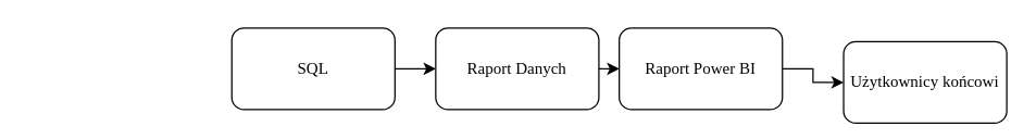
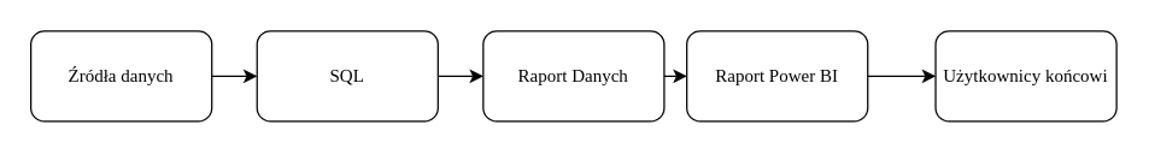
  <mxCell id="0" />
  <mxCell id="1" parent="0" />
+ <mxCell id="2" style="edgeStyle=orthogonalEdgeStyle;rounded=0;orthogonalLoop=1;jettySize=auto;html=1;exitX=1;exitY=0.5;exitDx=0;exitDy=0;entryX=0;entryY=0.5;entryDx=0;entryDy=0;" edge="1" parent="1" source="3" target="5"><mxGeometry relative="1" as="geometry" /></mxCell>
+ <mxCell id="3" value="&lt;font face=&quot;Verdana&quot;&gt;Źródła danych&lt;/font&gt;" style="rounded=1;whiteSpace=wrap;html=1;gradientColor=none;" vertex="1" parent="1"><mxGeometry x="20" y="20" width="120" height="60" as="geometry" /></mxCell>
  <mxCell id="4" style="edgeStyle=orthogonalEdgeStyle;rounded=0;orthogonalLoop=1;jettySize=auto;html=1;exitX=1;exitY=0.5;exitDx=0;exitDy=0;entryX=0;entryY=0.5;entryDx=0;entryDy=0;" edge="1" parent="1" source="5" target="7"><mxGeometry relative="1" as="geometry" /></mxCell>
  <mxCell id="5" value="&lt;font face=&quot;Verdana&quot;&gt;SQL&lt;/font&gt;" style="rounded=1;whiteSpace=wrap;html=1;gradientColor=none;" vertex="1" parent="1"><mxGeometry x="170" y="20" width="120" height="60" as="geometry" /></mxCell>
  <mxCell id="6" style="edgeStyle=orthogonalEdgeStyle;rounded=0;orthogonalLoop=1;jettySize=auto;html=1;exitX=1;exitY=0.5;exitDx=0;exitDy=0;entryX=0;entryY=0.5;entryDx=0;entryDy=0;" edge="1" parent="1" source="7" target="9"><mxGeometry relative="1" as="geometry" /></mxCell>
  <mxCell id="7" value="&lt;font face=&quot;Verdana&quot;&gt;Raport Danych&lt;/font&gt;" style="rounded=1;whiteSpace=wrap;html=1;gradientColor=none;" vertex="1" parent="1"><mxGeometry x="320" y="20" width="120" height="60" as="geometry" /></mxCell>
  <mxCell id="8" style="edgeStyle=orthogonalEdgeStyle;rounded=0;orthogonalLoop=1;jettySize=auto;html=1;exitX=1;exitY=0.5;exitDx=0;exitDy=0;entryX=0;entryY=0.5;entryDx=0;entryDy=0;" edge="1" parent="1" source="9" target="10"><mxGeometry relative="1" as="geometry" /></mxCell>
  <mxCell id="9" value="&lt;font face=&quot;Verdana&quot;&gt;Raport Power BI&lt;/font&gt;" style="rounded=1;whiteSpace=wrap;html=1;gradientColor=none;" vertex="1" parent="1"><mxGeometry x="455" y="20" width="120" height="60" as="geometry" /></mxCell>
- <mxCell id="10" value="&lt;font face=&quot;Verdana&quot;&gt;Użytkownicy końcowi&lt;/font&gt;" style="rounded=1;whiteSpace=wrap;html=1;gradientColor=none;" vertex="1" parent="1"><mxGeometry x="620" y="30" width="120" height="60" as="geometry" /></mxCell>
+ <mxCell id="10" value="&lt;font face=&quot;Verdana&quot;&gt;Użytkownicy końcowi&lt;/font&gt;" style="rounded=1;whiteSpace=wrap;html=1;gradientColor=none;" vertex="1" parent="1"><mxGeometry x="620" y="20" width="120" height="60" as="geometry" /></mxCell>
